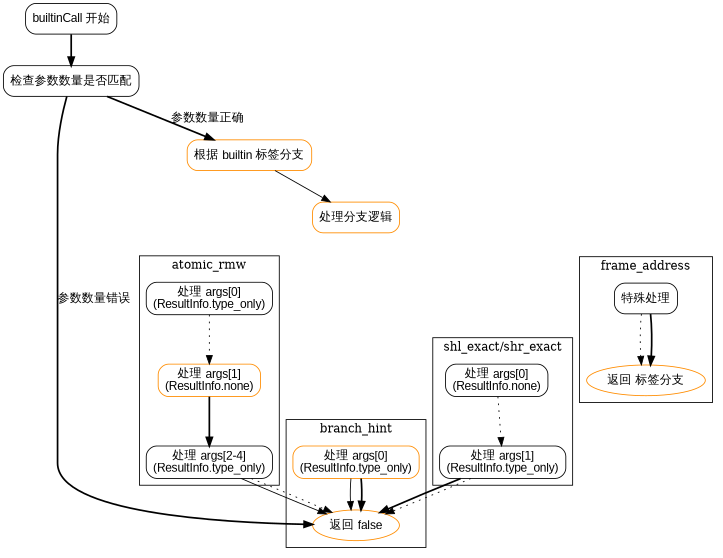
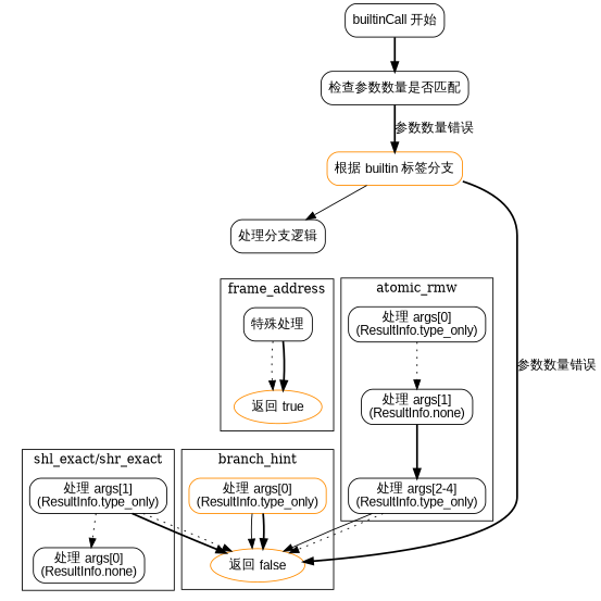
  digraph {
    node [color=black fontname=Arial shape=rectangle style=rounded]
    edge [fontname=Arial style=bold]
    n1 [color=darkorange label="返回 false" shape=oval]
    n2 [color=darkorange label="处理 args[0]\n(ResultInfo.type_only)"]
-   n3 [color=darkorange label="返回 标签分支" shape=oval]
+   n3 [color=darkorange label="返回 true" shape=oval]
    n4 [label="特殊处理"]
    n5 [label="处理 args[0]\n(ResultInfo.none)"]
    n6 [label="处理 args[1]\n(ResultInfo.type_only)"]
    n7 [label="处理 args[0]\n(ResultInfo.type_only)"]
-   n8 [color=darkorange label="处理 args[1]\n(ResultInfo.none)"]
+   n8 [label="处理 args[1]\n(ResultInfo.none)"]
    n9 [label="处理 args[2-4]\n(ResultInfo.type_only)"]
    n10 [label="builtinCall 开始"]
    n11 [label="检查参数数量是否匹配"]
    n12 [color=darkorange label="根据 builtin 标签分支"]
-   n13 [color=darkorange label="处理分支逻辑"]
+   n13 [label="处理分支逻辑"]
    subgraph cluster_1 {
      label=branch_hint
      n1
      n2
    }
    subgraph cluster_2 {
      label=frame_address
      n3
      n4
    }
    subgraph cluster_3 {
      label="shl_exact/shr_exact"
      n5
      n6
    }
    subgraph cluster_4 {
      label=atomic_rmw
      n7
      n8
      n9
    }
    n2 -> n1 [style=solid]
    n2 -> n1
    n4 -> n3 [style=dotted]
    n4 -> n3
-   n5 -> n6 [style=dotted]
+   n6 -> n5 [style=dotted]
    n6 -> n1
    n6 -> n1 [style=dotted]
    n7 -> n8 [style=dotted]
    n8 -> n9
    n9 -> n1 [style=solid]
    n9 -> n1 [style=dotted]
    n10 -> n11
-   n11 -> n1 [label="参数数量错误"]
-   n11 -> n12 [label="参数数量正确"]
+   n12 -> n1 [label="参数数量错误"]
+   n11 -> n12 [label="参数数量错误"]
    n12 -> n13 [style=solid]
    n13 -> n2 [style=invis]
    n13 -> n4 [style=invis]
    n13 -> n5 [style=invis]
    n13 -> n7 [style=invis]
  }
